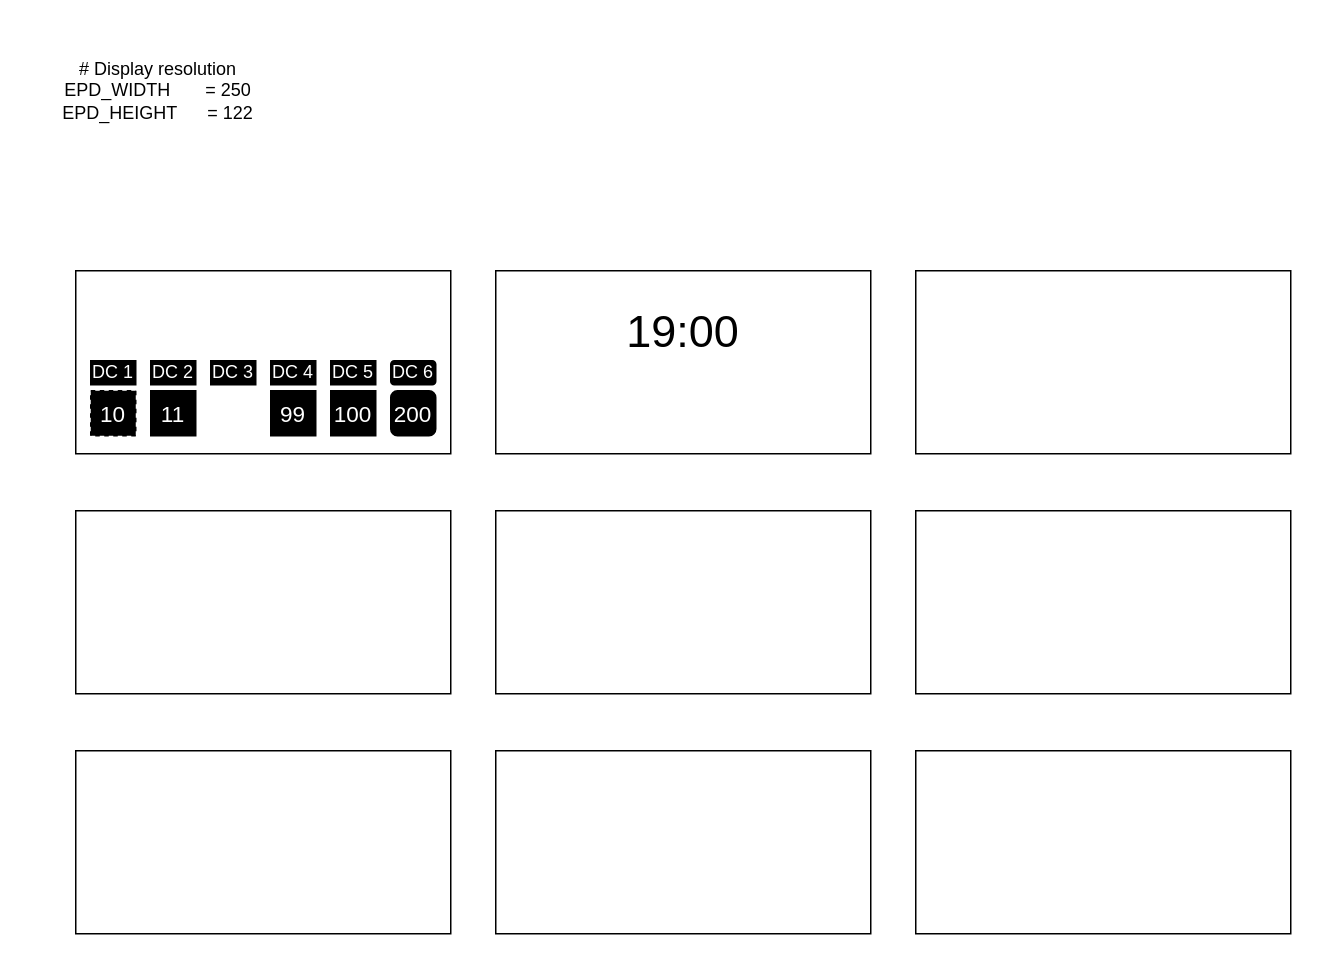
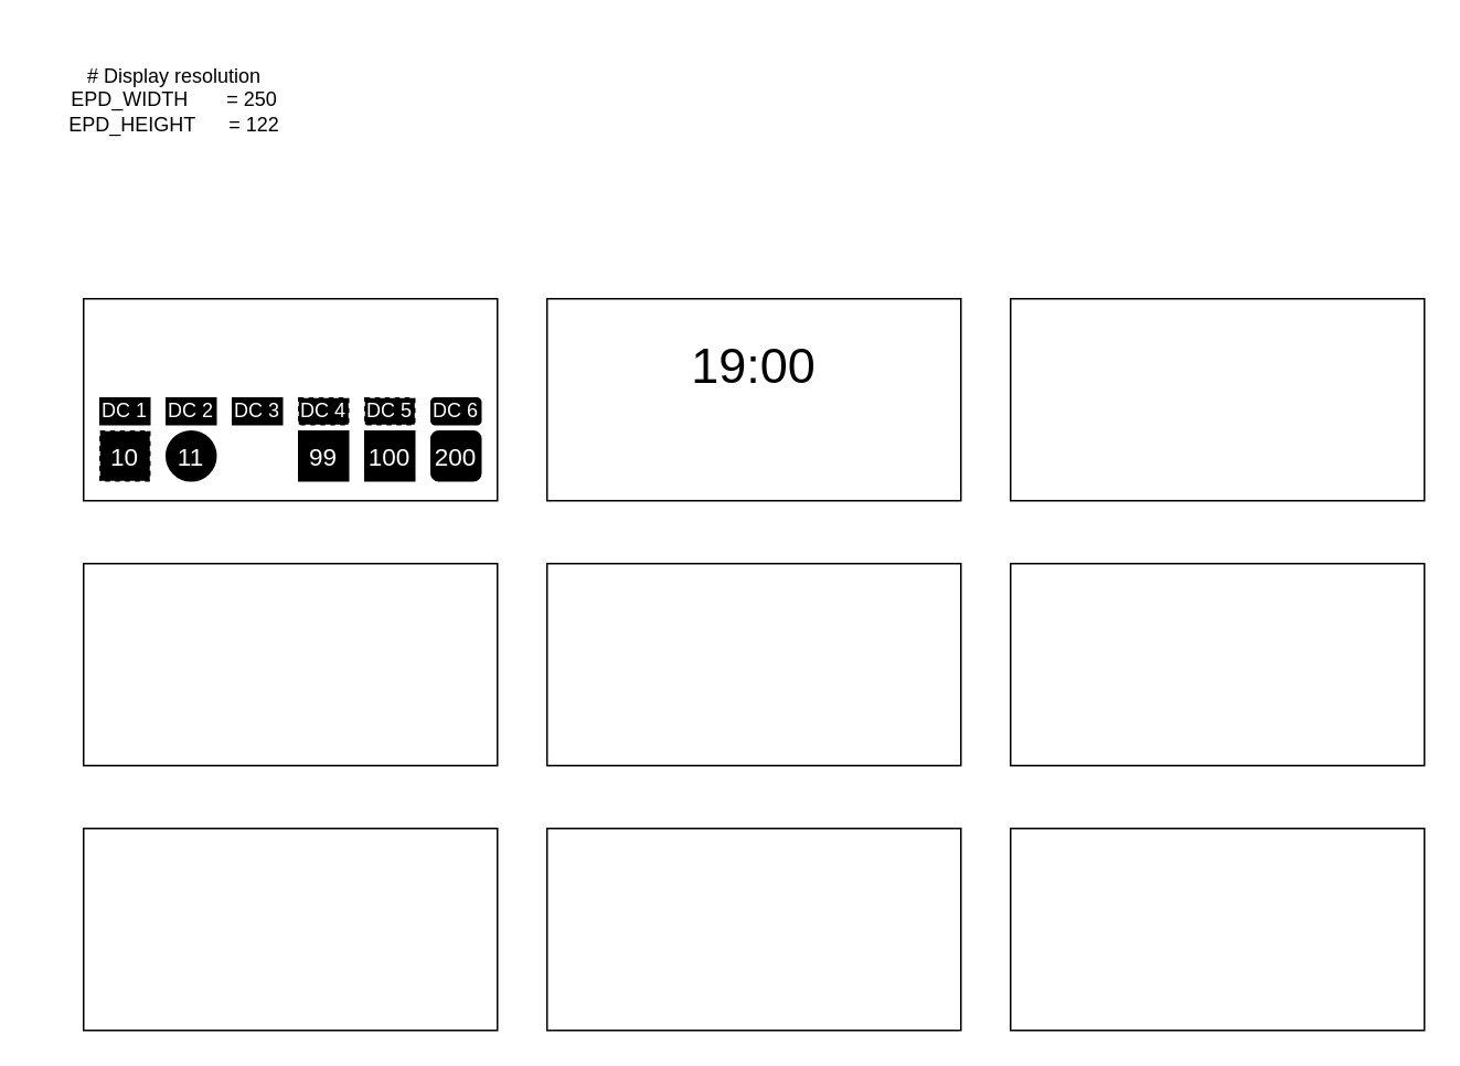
  <mxCell id="0" />
  <mxCell id="1" parent="0" />
  <mxCell id="2" value="&lt;div&gt;# Display resolution&lt;/div&gt;&lt;div&gt;EPD_WIDTH&amp;nbsp; &amp;nbsp; &amp;nbsp; &amp;nbsp;= 250&lt;/div&gt;&lt;div&gt;EPD_HEIGHT&amp;nbsp; &amp;nbsp; &amp;nbsp; = 122&lt;/div&gt;" style="text;html=1;strokeColor=none;fillColor=none;align=center;verticalAlign=middle;whiteSpace=wrap;rounded=0;" vertex="1" parent="1"><mxGeometry x="20" y="20" width="170" height="80" as="geometry" /></mxCell>
  <mxCell id="3" value="" style="rounded=0;whiteSpace=wrap;html=1;" vertex="1" parent="1"><mxGeometry x="50" y="180" width="250" height="122" as="geometry" /></mxCell>
  <mxCell id="4" value="" style="rounded=0;whiteSpace=wrap;html=1;" vertex="1" parent="1"><mxGeometry x="330" y="180" width="250" height="122" as="geometry" /></mxCell>
  <mxCell id="5" value="" style="rounded=0;whiteSpace=wrap;html=1;" vertex="1" parent="1"><mxGeometry x="50" y="340" width="250" height="122" as="geometry" /></mxCell>
  <mxCell id="6" value="" style="rounded=0;whiteSpace=wrap;html=1;" vertex="1" parent="1"><mxGeometry x="330" y="340" width="250" height="122" as="geometry" /></mxCell>
  <mxCell id="7" value="" style="rounded=0;whiteSpace=wrap;html=1;" vertex="1" parent="1"><mxGeometry x="50" y="500" width="250" height="122" as="geometry" /></mxCell>
  <mxCell id="8" value="" style="rounded=0;whiteSpace=wrap;html=1;" vertex="1" parent="1"><mxGeometry x="610" y="500" width="250" height="122" as="geometry" /></mxCell>
  <mxCell id="9" value="" style="rounded=0;whiteSpace=wrap;html=1;" vertex="1" parent="1"><mxGeometry x="610" y="180" width="250" height="122" as="geometry" /></mxCell>
  <mxCell id="10" value="" style="rounded=0;whiteSpace=wrap;html=1;" vertex="1" parent="1"><mxGeometry x="610" y="340" width="250" height="122" as="geometry" /></mxCell>
  <mxCell id="11" value="" style="rounded=0;whiteSpace=wrap;html=1;" vertex="1" parent="1"><mxGeometry x="330" y="500" width="250" height="122" as="geometry" /></mxCell>
  <mxCell id="12" value="19:00" style="text;html=1;strokeColor=none;fillColor=none;align=center;verticalAlign=middle;whiteSpace=wrap;rounded=0;fontSize=30;" vertex="1" parent="1"><mxGeometry x="405" y="190" width="100" height="60" as="geometry" /></mxCell>
  <mxCell id="13" value="10" style="rounded=0;whiteSpace=wrap;html=1;fillColor=#000000;fontSize=15;fontColor=#FFFFFF;dashed=1;" vertex="1" parent="1"><mxGeometry x="60" y="260" width="30" height="30" as="geometry" /></mxCell>
  <mxCell id="14" value="DC 1" style="rounded=0;whiteSpace=wrap;html=1;fillColor=#000000;fontSize=12;fontColor=#FFFFFF;" vertex="1" parent="1"><mxGeometry x="60" y="240" width="30" height="16" as="geometry" /></mxCell>
  <mxCell id="15" value="DC 2" style="rounded=0;whiteSpace=wrap;html=1;fillColor=#000000;fontSize=12;fontColor=#FFFFFF;" vertex="1" parent="1"><mxGeometry x="100" y="240" width="30" height="16" as="geometry" /></mxCell>
  <mxCell id="16" value="DC 3" style="rounded=0;whiteSpace=wrap;html=1;fillColor=#000000;fontSize=12;fontColor=#FFFFFF;" vertex="1" parent="1"><mxGeometry x="140" y="240" width="30" height="16" as="geometry" /></mxCell>
- <mxCell id="17" value="DC 4" style="rounded=0;whiteSpace=wrap;html=1;fillColor=#000000;fontSize=12;fontColor=#FFFFFF;" vertex="1" parent="1"><mxGeometry x="180" y="240" width="30" height="16" as="geometry" /></mxCell>
- <mxCell id="18" value="DC 5" style="rounded=0;whiteSpace=wrap;html=1;fillColor=#000000;fontSize=12;fontColor=#FFFFFF;" vertex="1" parent="1"><mxGeometry x="220" y="240" width="30" height="16" as="geometry" /></mxCell>
+ <mxCell id="17" value="DC 4" style="rounded=0;whiteSpace=wrap;html=1;fillColor=#000000;fontSize=12;fontColor=#FFFFFF;dashed=1;" vertex="1" parent="1"><mxGeometry x="180" y="240" width="30" height="16" as="geometry" /></mxCell>
+ <mxCell id="18" value="DC 5" style="rounded=0;whiteSpace=wrap;html=1;fillColor=#000000;fontSize=12;fontColor=#FFFFFF;dashed=1;" vertex="1" parent="1"><mxGeometry x="220" y="240" width="30" height="16" as="geometry" /></mxCell>
  <mxCell id="19" value="DC 6" style="whiteSpace=wrap;html=1;fillColor=#000000;fontSize=12;fontColor=#FFFFFF;rounded=1;" vertex="1" parent="1"><mxGeometry x="260" y="240" width="30" height="16" as="geometry" /></mxCell>
  <mxCell id="20" value="200" style="whiteSpace=wrap;html=1;fillColor=#000000;fontSize=15;fontColor=#FFFFFF;rounded=1;" vertex="1" parent="1"><mxGeometry x="260" y="260" width="30" height="30" as="geometry" /></mxCell>
  <mxCell id="21" value="100" style="rounded=0;whiteSpace=wrap;html=1;fillColor=#000000;fontSize=15;fontColor=#FFFFFF;" vertex="1" parent="1"><mxGeometry x="220" y="260" width="30" height="30" as="geometry" /></mxCell>
  <mxCell id="22" value="99" style="rounded=0;whiteSpace=wrap;html=1;fillColor=#000000;fontSize=15;fontColor=#FFFFFF;" vertex="1" parent="1"><mxGeometry x="180" y="260" width="30" height="30" as="geometry" /></mxCell>
- <mxCell id="23" value="11" style="rounded=0;whiteSpace=wrap;html=1;fillColor=#000000;fontSize=15;fontColor=#FFFFFF;" vertex="1" parent="1"><mxGeometry x="100" y="260" width="30" height="30" as="geometry" /></mxCell>
+ <mxCell id="23" value="11" style="ellipse;whiteSpace=wrap;html=1;fillColor=#000000;fontSize=15;fontColor=#FFFFFF;" vertex="1" parent="1"><mxGeometry x="100" y="260" width="30" height="30" as="geometry" /></mxCell>
